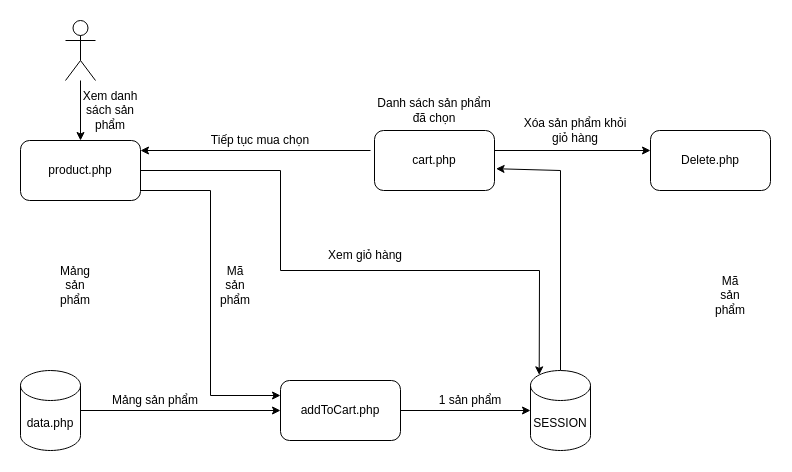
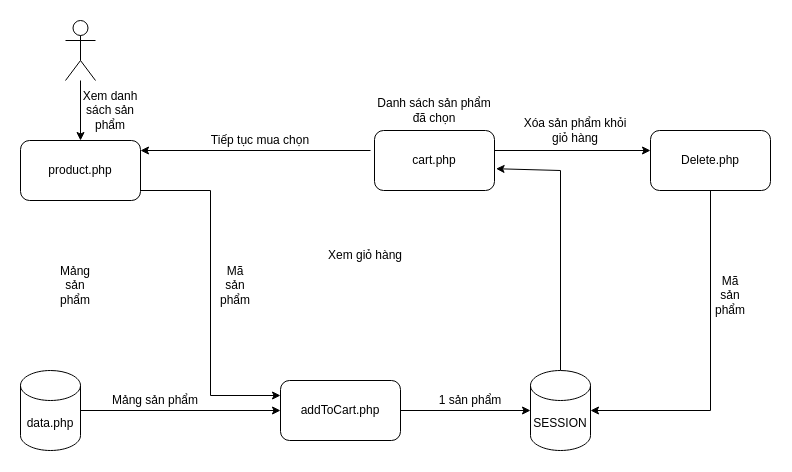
  <mxCell id="0" />
  <mxCell id="1" parent="0" />
  <mxCell id="2" value="" style="edgeStyle=orthogonalEdgeStyle;rounded=0;orthogonalLoop=1;jettySize=auto;html=1;" parent="1" source="3" target="6" edge="1"><mxGeometry relative="1" as="geometry" /></mxCell>
  <mxCell id="3" value="" style="shape=umlActor;verticalLabelPosition=bottom;verticalAlign=top;html=1;outlineConnect=0;" parent="1" vertex="1"><mxGeometry x="65" y="20" width="30" height="60" as="geometry" /></mxCell>
- <mxCell id="4" value="" style="rounded=0;orthogonalLoop=1;jettySize=auto;html=1;exitX=1;exitY=0.5;exitDx=0;exitDy=0;entryX=0.145;entryY=0;entryDx=0;entryDy=4.35;entryPerimeter=0;" parent="1" source="6" edge="1" target="20"><mxGeometry relative="1" as="geometry"><mxPoint x="374" y="170" as="targetPoint" /><Array as="points"><mxPoint x="280" y="170" /><mxPoint x="280" y="270" /><mxPoint x="539" y="270" /></Array></mxGeometry></mxCell>
  <mxCell id="5" style="edgeStyle=orthogonalEdgeStyle;rounded=0;orthogonalLoop=1;jettySize=auto;html=1;entryX=0;entryY=0.25;entryDx=0;entryDy=0;exitX=1;exitY=0.75;exitDx=0;exitDy=0;" parent="1" source="6" target="13" edge="1"><mxGeometry relative="1" as="geometry"><Array as="points"><mxPoint x="140" y="190" /><mxPoint x="210" y="190" /><mxPoint x="210" y="395" /></Array></mxGeometry></mxCell>
  <mxCell id="6" value="product.php" style="rounded=1;whiteSpace=wrap;html=1;" parent="1" vertex="1"><mxGeometry x="20" y="140" width="120" height="60" as="geometry" /></mxCell>
  <mxCell id="7" value="Xem danh sách sản phẩm" style="text;html=1;strokeColor=none;fillColor=none;align=center;verticalAlign=middle;whiteSpace=wrap;rounded=0;" parent="1" vertex="1"><mxGeometry x="80" y="70" width="60" height="80" as="geometry" /></mxCell>
  <mxCell id="8" style="edgeStyle=none;rounded=0;orthogonalLoop=1;jettySize=auto;html=1;" parent="1" edge="1"><mxGeometry relative="1" as="geometry"><mxPoint x="370" y="150" as="sourcePoint" /><mxPoint x="140" y="150" as="targetPoint" /></mxGeometry></mxCell>
  <mxCell id="9" style="edgeStyle=none;rounded=0;orthogonalLoop=1;jettySize=auto;html=1;" parent="1" edge="1"><mxGeometry relative="1" as="geometry"><mxPoint x="494" y="150" as="sourcePoint" /><mxPoint x="650" y="150" as="targetPoint" /></mxGeometry></mxCell>
  <mxCell id="10" value="cart.php" style="rounded=1;whiteSpace=wrap;html=1;" parent="1" vertex="1"><mxGeometry x="374" y="130" width="120" height="60" as="geometry" /></mxCell>
  <mxCell id="11" value="Xem giỏ hàng" style="text;html=1;strokeColor=none;fillColor=none;align=center;verticalAlign=middle;whiteSpace=wrap;rounded=0;" parent="1" vertex="1"><mxGeometry x="305" y="245" width="120" height="20" as="geometry" /></mxCell>
  <mxCell id="12" style="edgeStyle=orthogonalEdgeStyle;rounded=0;orthogonalLoop=1;jettySize=auto;html=1;entryX=0;entryY=0.5;entryDx=0;entryDy=0;entryPerimeter=0;" parent="1" source="13" target="20" edge="1"><mxGeometry relative="1" as="geometry" /></mxCell>
  <mxCell id="13" value="addToCart.php" style="rounded=1;whiteSpace=wrap;html=1;" parent="1" vertex="1"><mxGeometry x="280" y="380" width="120" height="60" as="geometry" /></mxCell>
  <mxCell id="14" value="Mã sản phẩm" style="text;html=1;strokeColor=none;fillColor=none;align=center;verticalAlign=middle;whiteSpace=wrap;rounded=0;" parent="1" vertex="1"><mxGeometry x="220" y="245" width="30" height="80" as="geometry" /></mxCell>
  <mxCell id="15" style="edgeStyle=orthogonalEdgeStyle;rounded=0;orthogonalLoop=1;jettySize=auto;html=1;entryX=0;entryY=0.5;entryDx=0;entryDy=0;" parent="1" source="16" target="13" edge="1"><mxGeometry relative="1" as="geometry" /></mxCell>
  <mxCell id="16" value="data.php" style="shape=cylinder3;whiteSpace=wrap;html=1;boundedLbl=1;backgroundOutline=1;size=15;" parent="1" vertex="1"><mxGeometry x="20" y="370" width="60" height="80" as="geometry" /></mxCell>
  <mxCell id="17" value="Mảng sản phẩm" style="text;html=1;strokeColor=none;fillColor=none;align=center;verticalAlign=middle;whiteSpace=wrap;rounded=0;" parent="1" vertex="1"><mxGeometry x="60" y="250" width="30" height="70" as="geometry" /></mxCell>
  <mxCell id="18" value="Mảng sản phẩm" style="text;html=1;strokeColor=none;fillColor=none;align=center;verticalAlign=middle;whiteSpace=wrap;rounded=0;" parent="1" vertex="1"><mxGeometry x="110" y="390" width="90" height="20" as="geometry" /></mxCell>
  <mxCell id="19" style="edgeStyle=none;rounded=0;orthogonalLoop=1;jettySize=auto;html=1;entryX=1.013;entryY=0.637;entryDx=0;entryDy=0;entryPerimeter=0;" parent="1" source="20" target="10" edge="1"><mxGeometry relative="1" as="geometry"><Array as="points"><mxPoint x="560" y="170" /></Array></mxGeometry></mxCell>
  <mxCell id="20" value="SESSION" style="shape=cylinder3;whiteSpace=wrap;html=1;boundedLbl=1;backgroundOutline=1;size=15;" parent="1" vertex="1"><mxGeometry x="530" y="370" width="60" height="80" as="geometry" /></mxCell>
  <mxCell id="21" value="1 sản phẩm" style="text;html=1;strokeColor=none;fillColor=none;align=center;verticalAlign=middle;whiteSpace=wrap;rounded=0;" parent="1" vertex="1"><mxGeometry x="425" y="390" width="90" height="20" as="geometry" /></mxCell>
  <mxCell id="22" value="Danh sách sản phẩm đã chọn" style="text;html=1;strokeColor=none;fillColor=none;align=center;verticalAlign=middle;whiteSpace=wrap;rounded=0;" parent="1" vertex="1"><mxGeometry x="374" y="100" width="120" height="20" as="geometry" /></mxCell>
  <mxCell id="23" value="Tiếp tục mua chọn" style="text;html=1;strokeColor=none;fillColor=none;align=center;verticalAlign=middle;whiteSpace=wrap;rounded=0;" parent="1" vertex="1"><mxGeometry x="200" y="130" width="120" height="20" as="geometry" /></mxCell>
+ <mxCell id="24" style="edgeStyle=none;rounded=0;orthogonalLoop=1;jettySize=auto;html=1;entryX=1;entryY=0.5;entryDx=0;entryDy=0;entryPerimeter=0;" parent="1" source="25" target="20" edge="1"><mxGeometry relative="1" as="geometry"><Array as="points"><mxPoint x="710" y="410" /></Array></mxGeometry></mxCell>
  <mxCell id="25" value="Delete.php" style="rounded=1;whiteSpace=wrap;html=1;" parent="1" vertex="1"><mxGeometry x="650" y="130" width="120" height="60" as="geometry" /></mxCell>
  <mxCell id="26" value="Xóa sản phẩm khỏi giỏ hàng" style="text;html=1;strokeColor=none;fillColor=none;align=center;verticalAlign=middle;whiteSpace=wrap;rounded=0;" parent="1" vertex="1"><mxGeometry x="515" y="120" width="120" height="20" as="geometry" /></mxCell>
  <mxCell id="27" value="Mã sản phẩm" style="text;html=1;strokeColor=none;fillColor=none;align=center;verticalAlign=middle;whiteSpace=wrap;rounded=0;" parent="1" vertex="1"><mxGeometry x="710" y="260" width="40" height="70" as="geometry" /></mxCell>
  <mxCell id="28" style="edgeStyle=none;rounded=0;orthogonalLoop=1;jettySize=auto;html=1;exitX=1;exitY=0.5;exitDx=0;exitDy=0;" parent="1" source="14" target="14" edge="1"><mxGeometry relative="1" as="geometry" /></mxCell>
